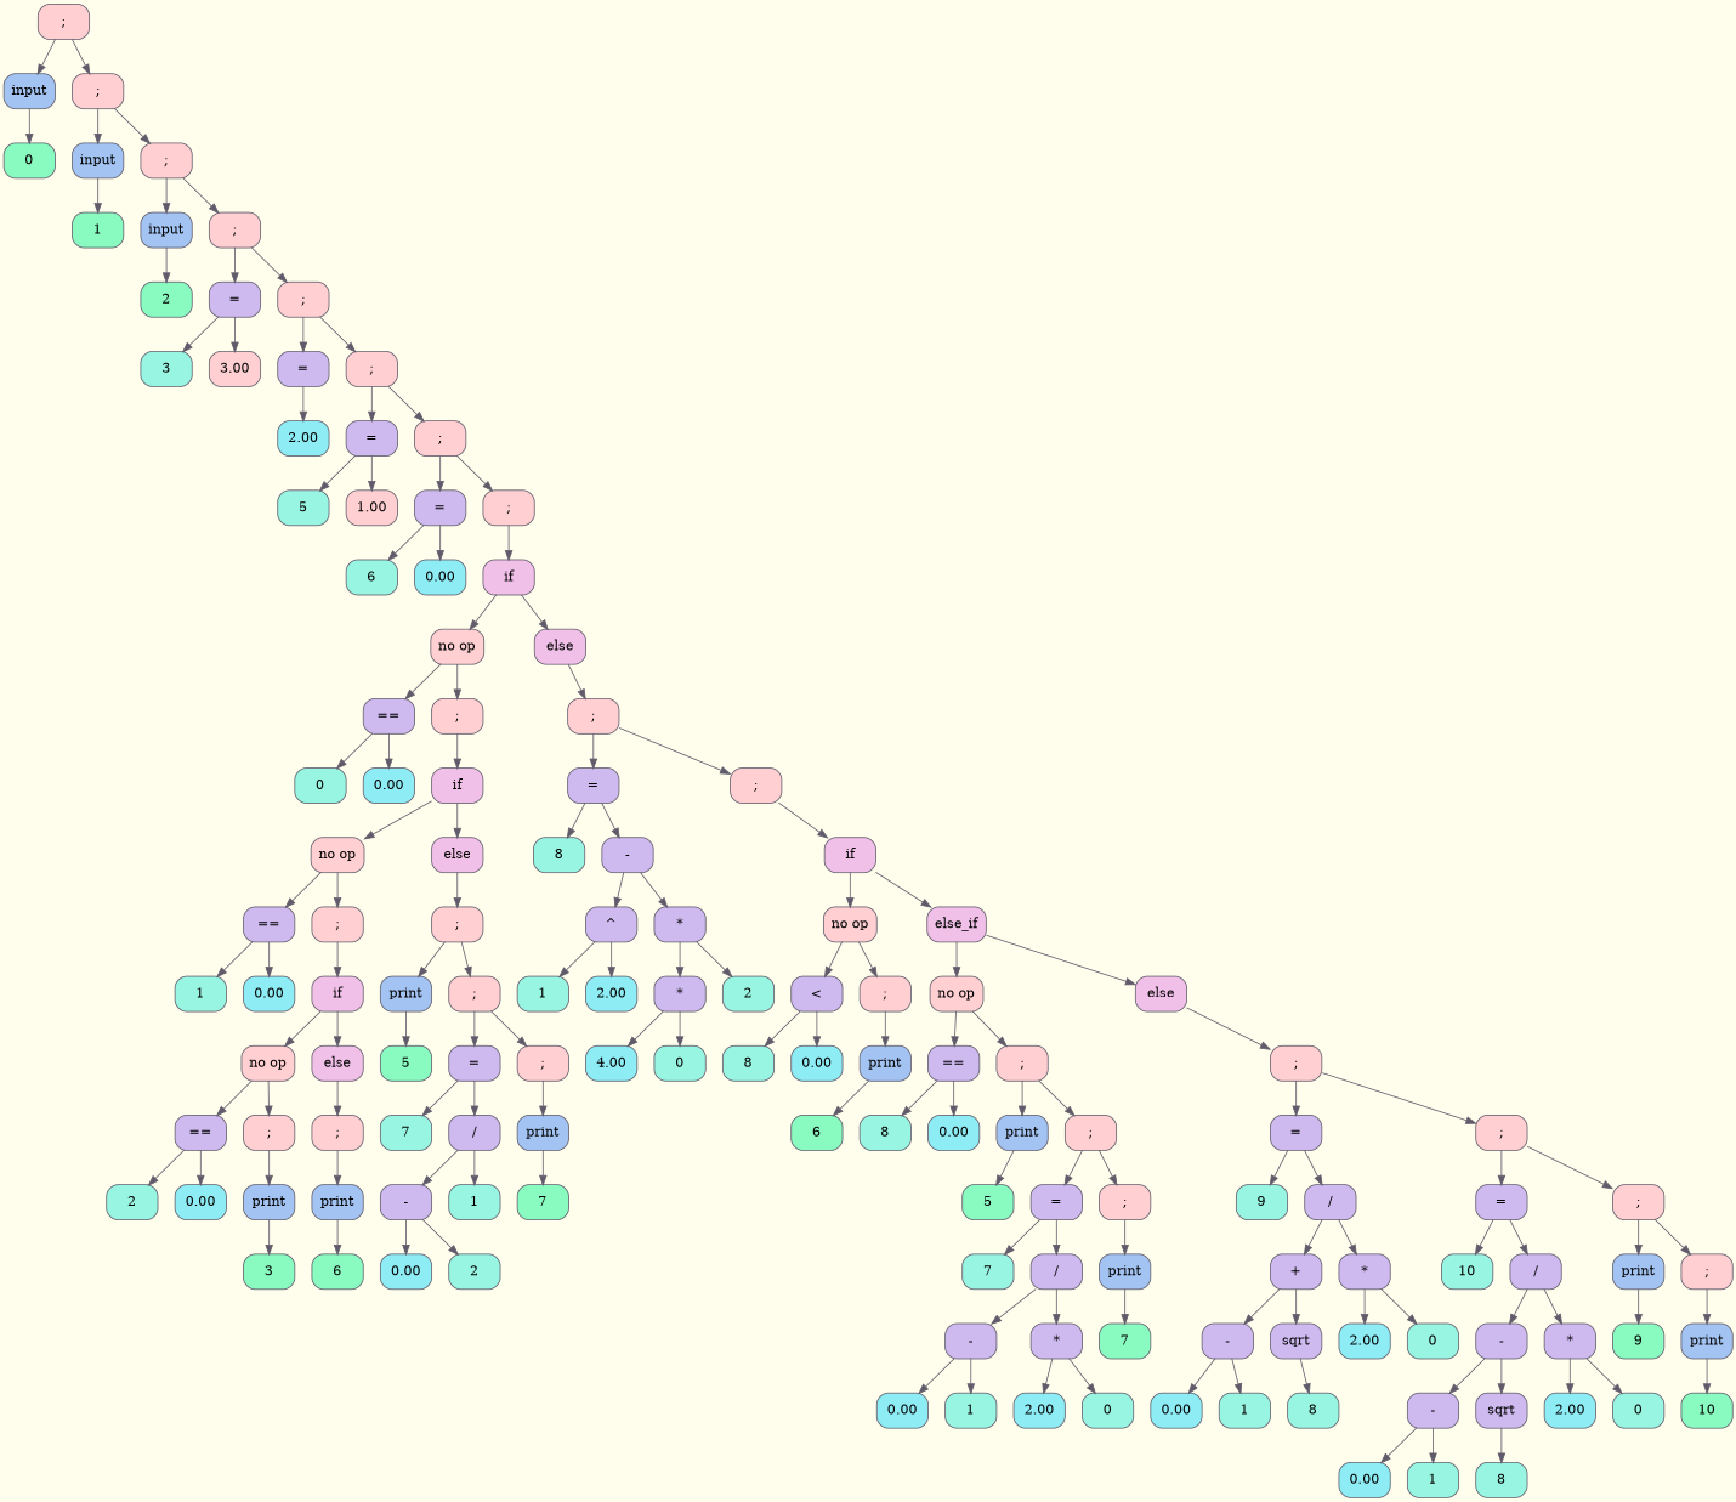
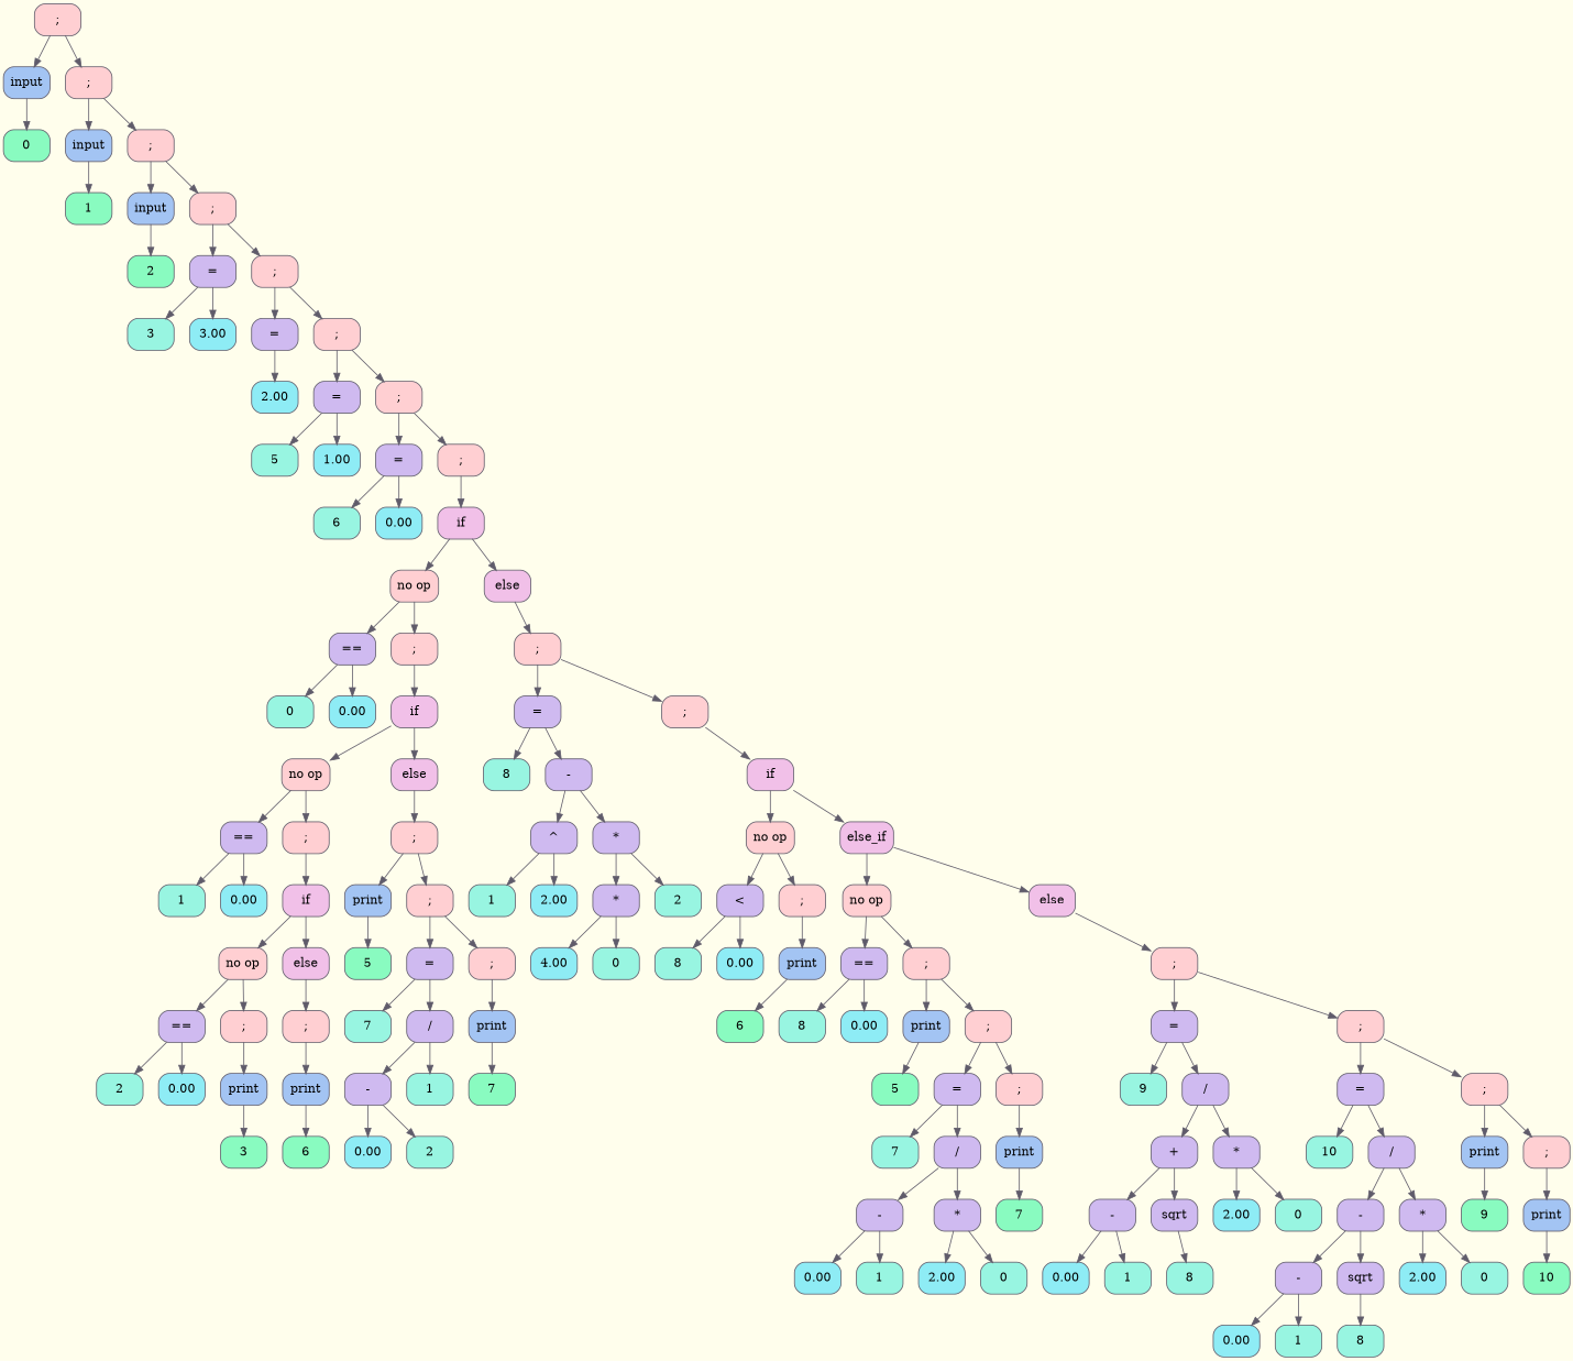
  digraph {
    bgcolor="#FFFEEC"
    rankdir=TB
    node [color="#5F5B6A" fillcolor="#CFBAF0" shape=Mrecord style=filled]
    edge [color="#5F5B6A"]
    n1 [fillcolor="#FFCFD2" label="{;}"]
    n2 [fillcolor="#A3C4F3" label="{input}"]
    n3 [fillcolor="#FFCFD2" label="{;}"]
    n4 [fillcolor="#89FBC0" label="{0}"]
    n5 [fillcolor="#A3C4F3" label="{input}"]
    n6 [fillcolor="#FFCFD2" label="{;}"]
    n7 [fillcolor="#89FBC0" label="{1}"]
    n8 [fillcolor="#A3C4F3" label="{input}"]
    n9 [fillcolor="#FFCFD2" label="{;}"]
    n10 [fillcolor="#89FBC0" label="{2}"]
    n11 [label="{=}"]
    n12 [fillcolor="#FFCFD2" label="{;}"]
    n13 [fillcolor="#98F5E1" label="{3}"]
-   n14 [fillcolor="#FFCFD2" label="{3.00}"]
+   n14 [fillcolor="#8EECF5" label="{3.00}"]
    n15 [label="{=}"]
    n16 [fillcolor="#FFCFD2" label="{;}"]
    n17 [fillcolor="#8EECF5" label="{2.00}"]
    n18 [label="{=}"]
    n19 [fillcolor="#FFCFD2" label="{;}"]
    n20 [fillcolor="#98F5E1" label="{5}"]
-   n21 [fillcolor="#FFCFD2" label="{1.00}"]
+   n21 [fillcolor="#8EECF5" label="{1.00}"]
    n22 [label="{=}"]
    n23 [fillcolor="#FFCFD2" label="{;}"]
    n24 [fillcolor="#98F5E1" label="{6}"]
    n25 [fillcolor="#8EECF5" label="{0.00}"]
    n26 [fillcolor="#F1C0E8" label="{if}"]
    n27 [fillcolor="#FFCFD2" label="{no op}"]
    n28 [fillcolor="#F1C0E8" label="{else}"]
    n29 [label="{==}"]
    n30 [fillcolor="#FFCFD2" label="{;}"]
    n31 [fillcolor="#FFCFD2" label="{;}"]
    n32 [fillcolor="#98F5E1" label="{0}"]
    n33 [fillcolor="#8EECF5" label="{0.00}"]
    n34 [fillcolor="#F1C0E8" label="{if}"]
    n35 [fillcolor="#FFCFD2" label="{no op}"]
    n36 [fillcolor="#F1C0E8" label="{else}"]
    n37 [label="{==}"]
    n38 [fillcolor="#FFCFD2" label="{;}"]
    n39 [fillcolor="#FFCFD2" label="{;}"]
    n40 [fillcolor="#98F5E1" label="{1}"]
    n41 [fillcolor="#8EECF5" label="{0.00}"]
    n42 [fillcolor="#F1C0E8" label="{if}"]
    n43 [fillcolor="#FFCFD2" label="{no op}"]
    n44 [fillcolor="#F1C0E8" label="{else}"]
    n45 [label="{==}"]
    n46 [fillcolor="#FFCFD2" label="{;}"]
    n47 [fillcolor="#FFCFD2" label="{;}"]
    n48 [fillcolor="#98F5E1" label="{2}"]
    n49 [fillcolor="#8EECF5" label="{0.00}"]
    n50 [fillcolor="#A3C4F3" label="{print}"]
    n51 [fillcolor="#89FBC0" label="{3}"]
    n52 [fillcolor="#A3C4F3" label="{print}"]
    n53 [fillcolor="#89FBC0" label="{6}"]
    n54 [fillcolor="#A3C4F3" label="{print}"]
    n55 [fillcolor="#FFCFD2" label="{;}"]
    n56 [fillcolor="#89FBC0" label="{5}"]
    n57 [label="{=}"]
    n58 [fillcolor="#FFCFD2" label="{;}"]
    n59 [fillcolor="#98F5E1" label="{7}"]
    n60 [label="{/}"]
    n61 [fillcolor="#A3C4F3" label="{print}"]
    n62 [label="{-}"]
    n63 [fillcolor="#98F5E1" label="{1}"]
    n64 [fillcolor="#8EECF5" label="{0.00}"]
    n65 [fillcolor="#98F5E1" label="{2}"]
    n66 [fillcolor="#89FBC0" label="{7}"]
    n67 [label="{=}"]
    n68 [fillcolor="#FFCFD2" label="{;}"]
    n69 [fillcolor="#98F5E1" label="{8}"]
    n70 [label="{-}"]
    n71 [fillcolor="#F1C0E8" label="{if}"]
    n72 [label="{^}"]
    n73 [label="{*}"]
    n74 [fillcolor="#98F5E1" label="{1}"]
    n75 [fillcolor="#8EECF5" label="{2.00}"]
    n76 [label="{*}"]
    n77 [fillcolor="#98F5E1" label="{2}"]
    n78 [fillcolor="#8EECF5" label="{4.00}"]
    n79 [fillcolor="#98F5E1" label="{0}"]
    n80 [fillcolor="#FFCFD2" label="{no op}"]
    n81 [fillcolor="#F1C0E8" label="{else_if}"]
    n82 [label="{&lt;}"]
    n83 [fillcolor="#FFCFD2" label="{;}"]
    n84 [fillcolor="#FFCFD2" label="{no op}"]
    n85 [fillcolor="#F1C0E8" label="{else}"]
    n86 [fillcolor="#98F5E1" label="{8}"]
    n87 [fillcolor="#8EECF5" label="{0.00}"]
    n88 [fillcolor="#A3C4F3" label="{print}"]
    n89 [fillcolor="#89FBC0" label="{6}"]
    n90 [label="{==}"]
    n91 [fillcolor="#FFCFD2" label="{;}"]
    n92 [fillcolor="#FFCFD2" label="{;}"]
    n93 [fillcolor="#98F5E1" label="{8}"]
    n94 [fillcolor="#8EECF5" label="{0.00}"]
    n95 [fillcolor="#A3C4F3" label="{print}"]
    n96 [fillcolor="#FFCFD2" label="{;}"]
    n97 [fillcolor="#89FBC0" label="{5}"]
    n98 [label="{=}"]
    n99 [fillcolor="#FFCFD2" label="{;}"]
    n100 [fillcolor="#98F5E1" label="{7}"]
    n101 [label="{/}"]
    n102 [fillcolor="#A3C4F3" label="{print}"]
    n103 [label="{-}"]
    n104 [label="{*}"]
    n105 [fillcolor="#8EECF5" label="{0.00}"]
    n106 [fillcolor="#98F5E1" label="{1}"]
    n107 [fillcolor="#8EECF5" label="{2.00}"]
    n108 [fillcolor="#98F5E1" label="{0}"]
    n109 [fillcolor="#89FBC0" label="{7}"]
    n110 [label="{=}"]
    n111 [fillcolor="#FFCFD2" label="{;}"]
    n112 [fillcolor="#98F5E1" label="{9}"]
    n113 [label="{/}"]
    n114 [label="{=}"]
    n115 [fillcolor="#FFCFD2" label="{;}"]
    n116 [label="{+}"]
    n117 [label="{*}"]
    n118 [label="{-}"]
    n119 [label="{sqrt}"]
    n120 [fillcolor="#8EECF5" label="{2.00}"]
    n121 [fillcolor="#98F5E1" label="{0}"]
    n122 [fillcolor="#8EECF5" label="{0.00}"]
    n123 [fillcolor="#98F5E1" label="{1}"]
    n124 [fillcolor="#98F5E1" label="{8}"]
    n125 [fillcolor="#98F5E1" label="{10}"]
    n126 [label="{/}"]
    n127 [fillcolor="#A3C4F3" label="{print}"]
    n128 [fillcolor="#FFCFD2" label="{;}"]
    n129 [label="{-}"]
    n130 [label="{*}"]
    n131 [label="{-}"]
    n132 [label="{sqrt}"]
    n133 [fillcolor="#8EECF5" label="{2.00}"]
    n134 [fillcolor="#98F5E1" label="{0}"]
    n135 [fillcolor="#8EECF5" label="{0.00}"]
    n136 [fillcolor="#98F5E1" label="{1}"]
    n137 [fillcolor="#98F5E1" label="{8}"]
    n138 [fillcolor="#89FBC0" label="{9}"]
    n139 [fillcolor="#A3C4F3" label="{print}"]
    n140 [fillcolor="#89FBC0" label="{10}"]
    n1 -> n2
    n1 -> n3
    n2 -> n4
    n3 -> n5
    n3 -> n6
    n5 -> n7
    n6 -> n8
    n6 -> n9
    n8 -> n10
    n9 -> n11
    n9 -> n12
    n11 -> n13
    n11 -> n14
    n12 -> n15
    n12 -> n16
    n15 -> n17
    n16 -> n18
    n16 -> n19
    n18 -> n20
    n18 -> n21
    n19 -> n22
    n19 -> n23
    n22 -> n24
    n22 -> n25
    n23 -> n26
    n26 -> n27
    n26 -> n28
    n27 -> n29
    n27 -> n30
    n28 -> n31
    n29 -> n32
    n29 -> n33
    n30 -> n34
    n31 -> n67
    n31 -> n68
    n34 -> n35
    n34 -> n36
    n35 -> n37
    n35 -> n38
    n36 -> n39
    n37 -> n40
    n37 -> n41
    n38 -> n42
    n39 -> n54
    n39 -> n55
    n42 -> n43
    n42 -> n44
    n43 -> n45
    n43 -> n46
    n44 -> n47
    n45 -> n48
    n45 -> n49
    n46 -> n50
    n47 -> n52
    n50 -> n51
    n52 -> n53
    n54 -> n56
    n55 -> n57
    n55 -> n58
    n57 -> n59
    n57 -> n60
    n58 -> n61
    n60 -> n62
    n60 -> n63
    n61 -> n66
    n62 -> n64
    n62 -> n65
    n67 -> n69
    n67 -> n70
    n68 -> n71
    n70 -> n72
    n70 -> n73
    n71 -> n80
    n71 -> n81
    n72 -> n74
    n72 -> n75
    n73 -> n76
    n73 -> n77
    n76 -> n78
    n76 -> n79
    n80 -> n82
    n80 -> n83
    n81 -> n84
    n81 -> n85
    n82 -> n86
    n82 -> n87
    n83 -> n88
    n84 -> n90
    n84 -> n91
    n85 -> n92
    n88 -> n89
    n90 -> n93
    n90 -> n94
    n91 -> n95
    n91 -> n96
    n92 -> n110
    n92 -> n111
    n95 -> n97
    n96 -> n98
    n96 -> n99
    n98 -> n100
    n98 -> n101
    n99 -> n102
    n101 -> n103
    n101 -> n104
    n102 -> n109
    n103 -> n105
    n103 -> n106
    n104 -> n107
    n104 -> n108
    n110 -> n112
    n110 -> n113
    n111 -> n114
    n111 -> n115
    n113 -> n116
    n113 -> n117
    n114 -> n125
    n114 -> n126
    n115 -> n127
    n115 -> n128
    n116 -> n118
    n116 -> n119
    n117 -> n120
    n117 -> n121
    n118 -> n122
    n118 -> n123
    n119 -> n124
    n126 -> n129
    n126 -> n130
    n127 -> n138
    n128 -> n139
    n129 -> n131
    n129 -> n132
    n130 -> n133
    n130 -> n134
    n131 -> n135
    n131 -> n136
    n132 -> n137
    n139 -> n140
  }
